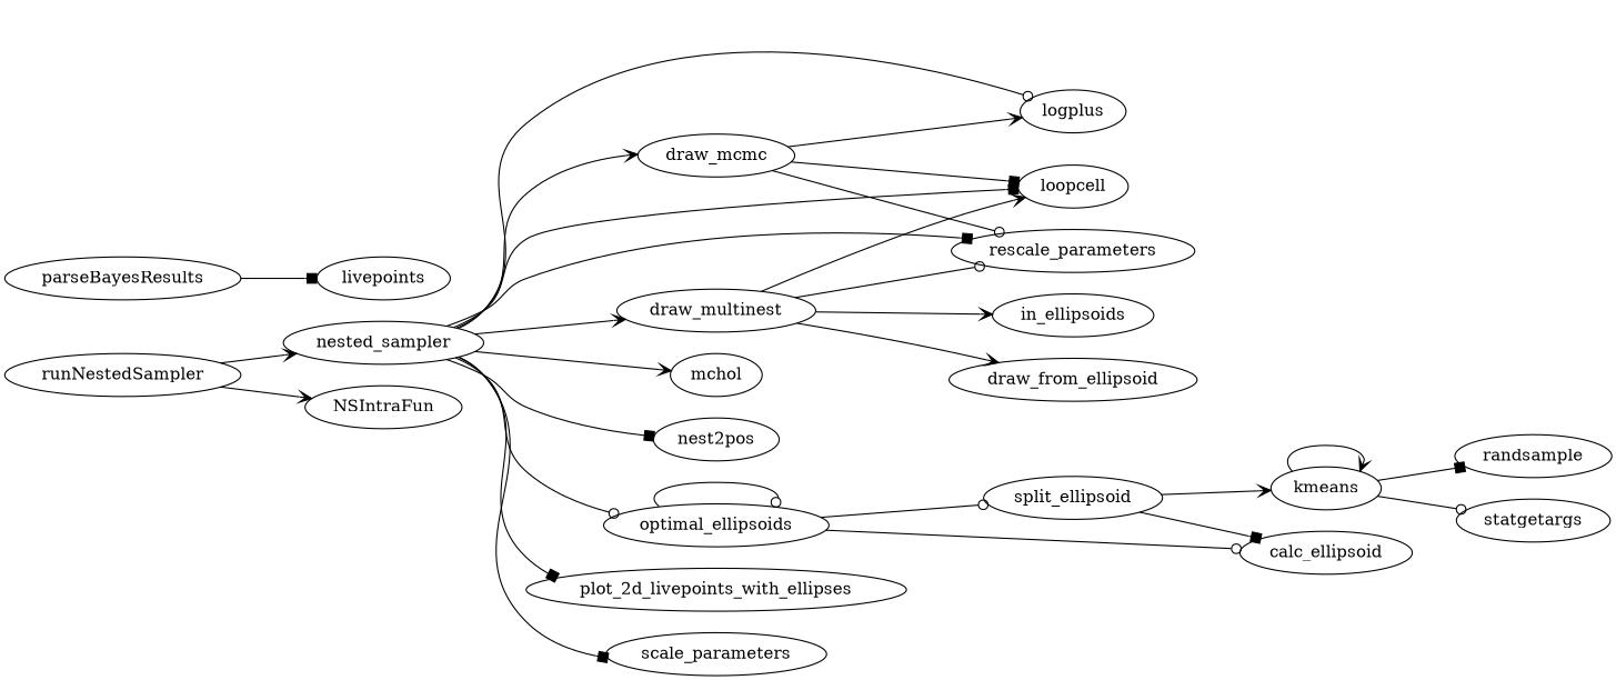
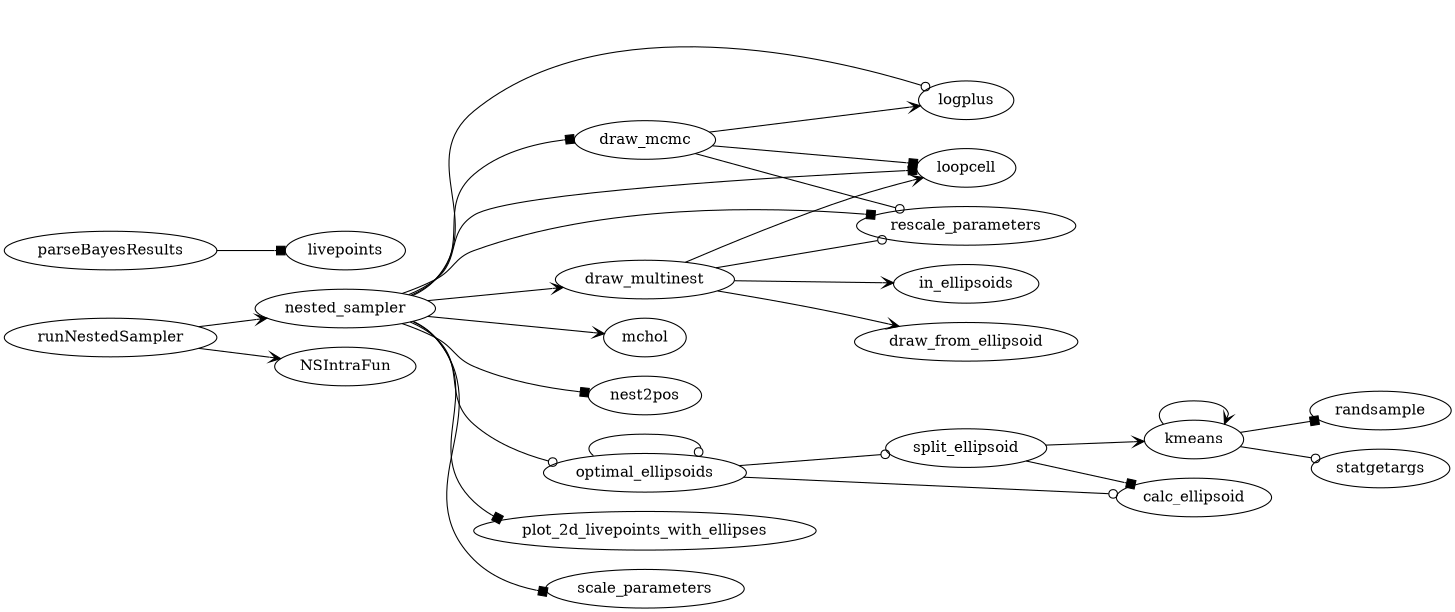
  digraph {
    rankdir=LR
    edge [arrowhead=vee]
    draw_mcmc
    logplus
    loopcell
    rescale_parameters
    draw_multinest
    draw_from_ellipsoid
    in_ellipsoids
    kmeans
    randsample
    statgetargs
    nested_sampler
    mchol
    nest2pos
    optimal_ellipsoids
    plot_2d_livepoints_with_ellipses
    scale_parameters
    calc_ellipsoid
    split_ellipsoid
    n19 [label=livepoints]
    parseBayesResults
    runNestedSampler
    NSIntraFun
    draw_mcmc -> logplus
    draw_mcmc -> loopcell [arrowhead=box]
    draw_mcmc -> rescale_parameters [arrowhead=odot]
    draw_multinest -> loopcell
    draw_multinest -> rescale_parameters [arrowhead=odot]
    draw_multinest -> draw_from_ellipsoid
    draw_multinest -> in_ellipsoids
    kmeans -> kmeans
    kmeans -> randsample [arrowhead=box]
    kmeans -> statgetargs [arrowhead=odot]
-   nested_sampler -> draw_mcmc
+   nested_sampler -> draw_mcmc [arrowhead=box]
    nested_sampler -> logplus [arrowhead=odot]
    nested_sampler -> loopcell [arrowhead=box]
    nested_sampler -> rescale_parameters [arrowhead=box]
    nested_sampler -> draw_multinest
    nested_sampler -> mchol
    nested_sampler -> nest2pos [arrowhead=box]
    nested_sampler -> optimal_ellipsoids [arrowhead=odot]
    nested_sampler -> plot_2d_livepoints_with_ellipses [arrowhead=box]
    nested_sampler -> scale_parameters [arrowhead=box]
    optimal_ellipsoids -> optimal_ellipsoids [arrowhead=odot]
    optimal_ellipsoids -> calc_ellipsoid [arrowhead=odot]
    optimal_ellipsoids -> split_ellipsoid [arrowhead=odot]
    split_ellipsoid -> kmeans
    split_ellipsoid -> calc_ellipsoid [arrowhead=box]
    parseBayesResults -> n19 [arrowhead=box]
    runNestedSampler -> nested_sampler
    runNestedSampler -> NSIntraFun
  }
